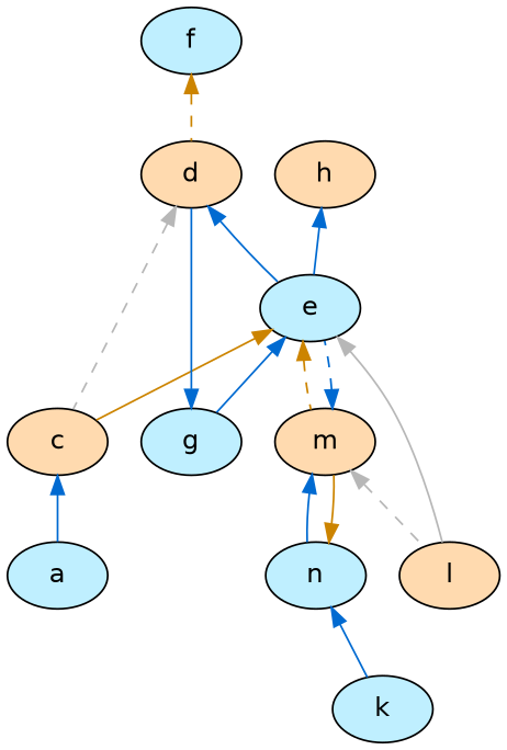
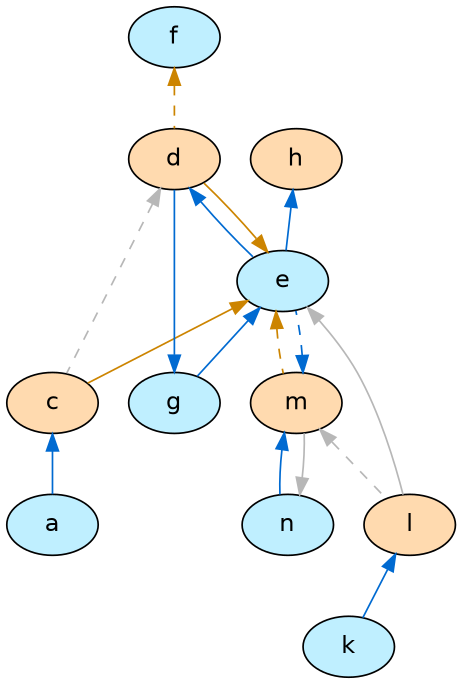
  digraph {
    node [fillcolor="#bfefff" fontcolor="#000000" fontname=Helvetica fontsize=14 shape=oval style=filled]
    edge [color="#006ad1" dir=back style=solid]
    c [fillcolor="#ffdaaf"]
    a
    l [fillcolor="#ffdaaf"]
    k
    d [fillcolor="#ffdaaf"]
    e
    g
    m [fillcolor="#ffdaaf"]
    n
    h [fillcolor="#ffdaaf"]
    f
    c -> a
-   n -> k
+   l -> k
    d -> c [color="#b7b7b7" style=dashed]
    d -> e
    e -> c [color="#cc8400"]
    e -> l [color="#b7b7b7"]
+   e -> d [color="#cc8400"]
    e -> g
    e -> m [color="#cc8400" style=dashed]
    g -> d
    m -> l [color="#b7b7b7" style=dashed]
    m -> e [style=dashed]
    m -> n
-   n -> m [color="#cc8400"]
+   n -> m [color="#b7b7b7"]
    h -> e
    f -> d [color="#cc8400" style=dashed]
  }
